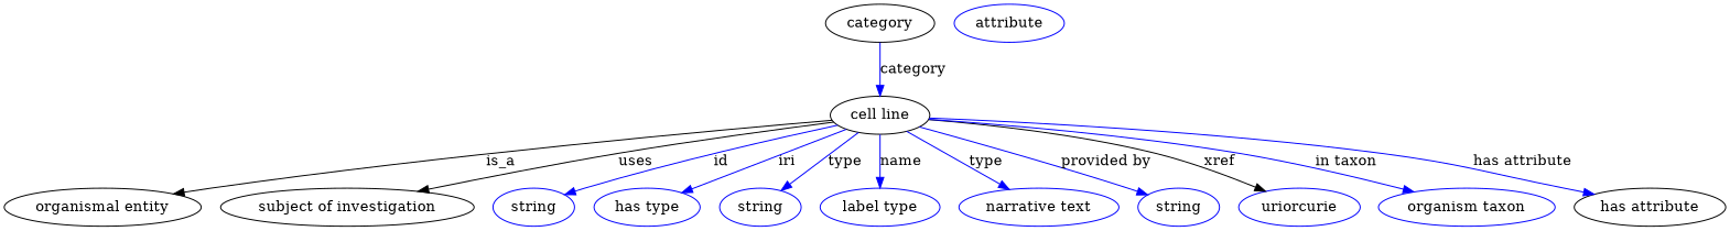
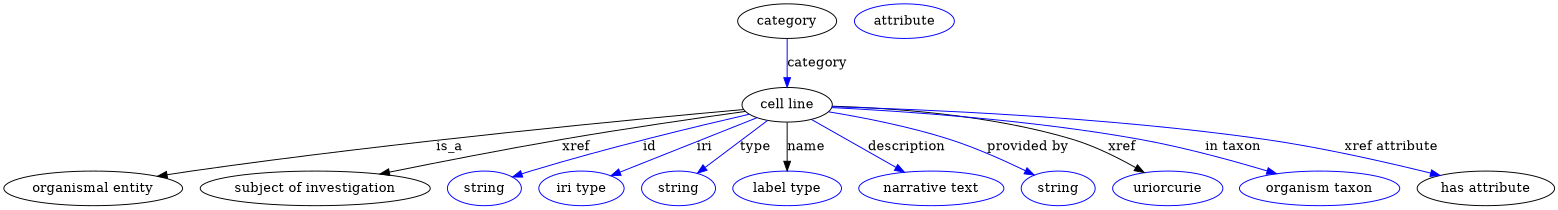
  digraph {
    node [color=blue]
    edge [color=blue style=solid]
    n1 [height=0.5 label="cell line" width=1.2999 color=""]
    "organismal entity" [height=0.5 width=2.5817 color=""]
    "subject of investigation" [height=0.5 width=3.3219 color=""]
    n4 [height=0.5 label=string width=1.0652]
-   n5 [height=0.5 label="has type" width=1.2277]
+   n5 [height=0.5 label="iri type" width=1.2277]
    n6 [height=0.5 label=string width=1.0652]
    n7 [height=0.5 label="label type" width=1.5707]
    n8 [height=0.5 label="narrative text" width=2.0943]
    n9 [height=0.5 label=string width=1.0652]
    n10 [height=0.5 label=uriorcurie width=1.5887]
    n11 [height=0.5 label="organism taxon" width=2.3109]
    "has attribute" [height=0.5 width=1.9859 color=""]
    category [height=0.5 width=1.4263 color=""]
    n14 [height=0.5 label=attribute width=1.4443]
    n1 -> "organismal entity" [label=is_a color="" style=""]
-   n1 -> "subject of investigation" [label=uses color="" style=""]
+   n1 -> "subject of investigation" [label=xref color="" style=""]
    n1 -> n4 [label=id]
    n1 -> n5 [label=iri]
    n1 -> n6 [label=type]
-   n1 -> n7 [label=name]
-   n1 -> n8 [label=type]
+   n1 -> n7 [color=black label=name]
+   n1 -> n8 [label=description]
    n1 -> n9 [label="provided by"]
    n1 -> n10 [color=black label=xref]
    n1 -> n11 [label="in taxon"]
-   n1 -> "has attribute" [label="has attribute"]
+   n1 -> "has attribute" [label="xref attribute"]
    category -> n1 [label=category]
  }
